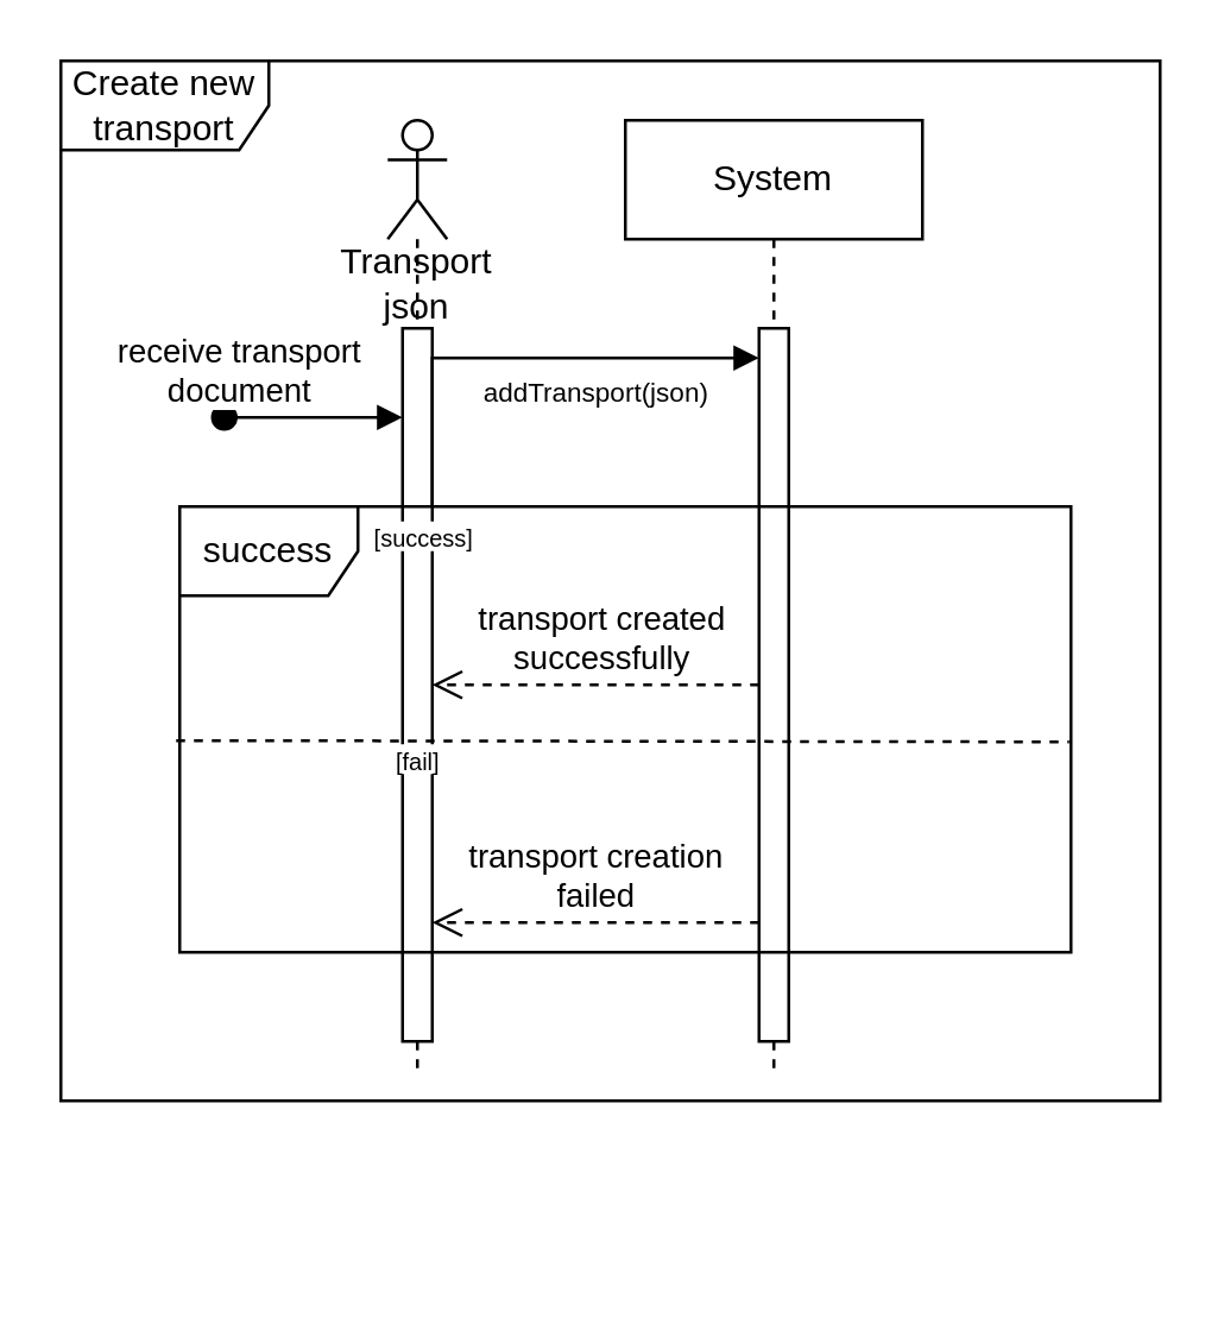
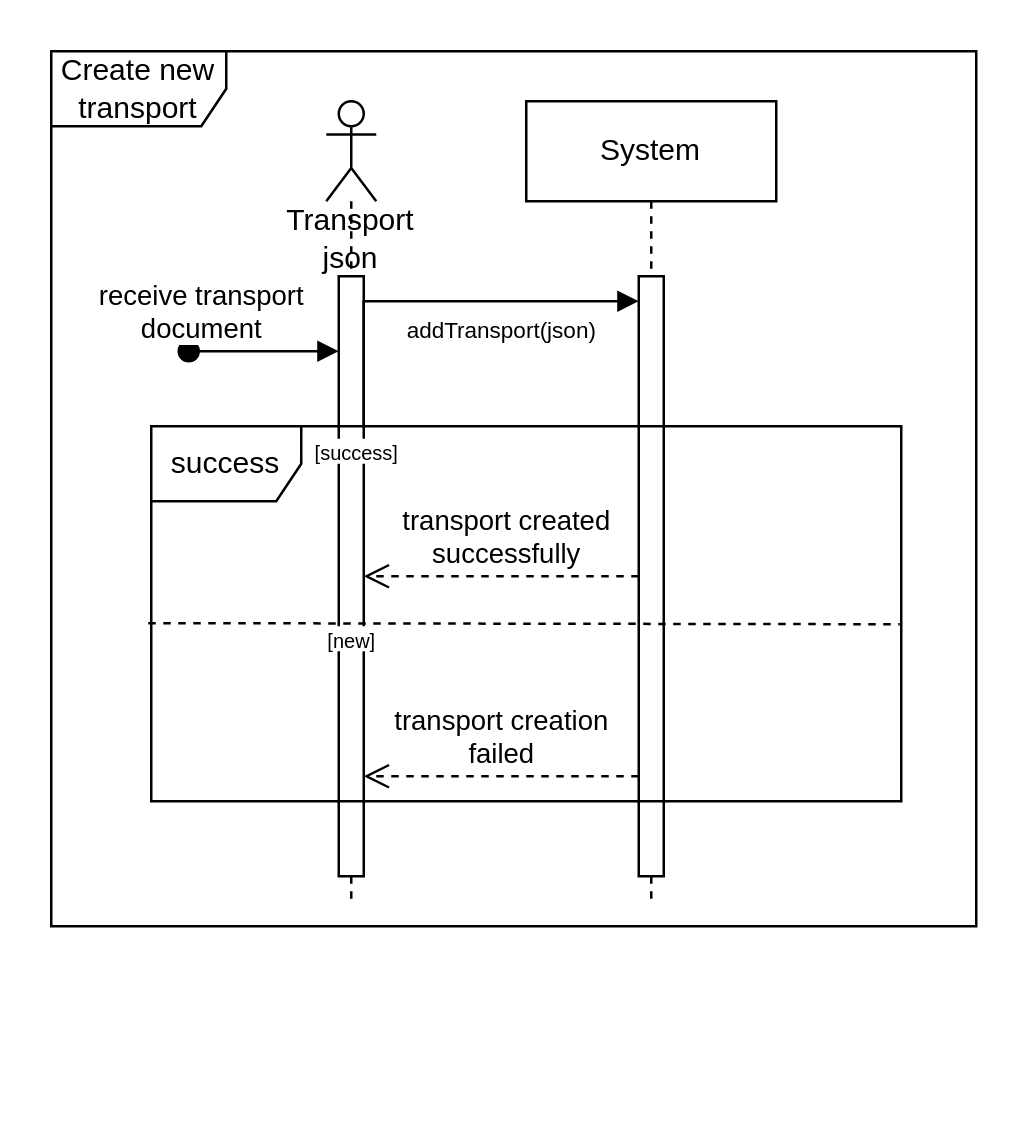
  <mxCell id="0" />
  <mxCell id="1" parent="0" />
  <mxCell id="2" value="System&lt;br&gt;" style="shape=umlLifeline;perimeter=lifelinePerimeter;whiteSpace=wrap;html=1;container=0;dropTarget=0;collapsible=0;recursiveResize=0;outlineConnect=0;portConstraint=eastwest;newEdgeStyle={&quot;edgeStyle&quot;:&quot;elbowEdgeStyle&quot;,&quot;elbow&quot;:&quot;vertical&quot;,&quot;curved&quot;:0,&quot;rounded&quot;:0};" parent="1" vertex="1"><mxGeometry x="210" y="40" width="100" height="320" as="geometry" /></mxCell>
  <mxCell id="3" value="" style="html=1;points=[];perimeter=orthogonalPerimeter;outlineConnect=0;targetShapes=umlLifeline;portConstraint=eastwest;newEdgeStyle={&quot;edgeStyle&quot;:&quot;elbowEdgeStyle&quot;,&quot;elbow&quot;:&quot;vertical&quot;,&quot;curved&quot;:0,&quot;rounded&quot;:0};" parent="2" vertex="1"><mxGeometry x="45" y="70" width="10" height="240" as="geometry" /></mxCell>
  <mxCell id="4" value="" style="shape=umlLifeline;perimeter=lifelinePerimeter;whiteSpace=wrap;html=1;container=1;dropTarget=0;collapsible=0;recursiveResize=0;outlineConnect=0;portConstraint=eastwest;newEdgeStyle={&quot;edgeStyle&quot;:&quot;elbowEdgeStyle&quot;,&quot;elbow&quot;:&quot;vertical&quot;,&quot;curved&quot;:0,&quot;rounded&quot;:0};participant=umlActor;" parent="1" vertex="1"><mxGeometry x="130" y="40" width="20" height="320" as="geometry" /></mxCell>
  <mxCell id="5" value="Create new transport" style="shape=umlFrame;whiteSpace=wrap;html=1;pointerEvents=0;width=70;height=30;" parent="1" vertex="1"><mxGeometry x="20" y="20" width="370" height="350" as="geometry" /></mxCell>
  <mxCell id="6" value="" style="html=1;points=[];perimeter=orthogonalPerimeter;outlineConnect=0;targetShapes=umlLifeline;portConstraint=eastwest;newEdgeStyle={&quot;edgeStyle&quot;:&quot;elbowEdgeStyle&quot;,&quot;elbow&quot;:&quot;vertical&quot;,&quot;curved&quot;:0,&quot;rounded&quot;:0};" parent="1" vertex="1"><mxGeometry x="135" y="110" width="10" height="240" as="geometry" /></mxCell>
  <mxCell id="7" value="receive transport &lt;br&gt;document" style="html=1;verticalAlign=bottom;startArrow=oval;startFill=1;endArrow=block;startSize=8;edgeStyle=elbowEdgeStyle;elbow=vertical;curved=0;rounded=0;" parent="1" edge="1"><mxGeometry x="-0.831" width="60" relative="1" as="geometry"><mxPoint x="75" y="140" as="sourcePoint" /><mxPoint x="135" y="140" as="targetPoint" /><mxPoint as="offset" /></mxGeometry></mxCell>
  <mxCell id="8" value="Transport&lt;br&gt;json" style="text;html=1;strokeColor=none;fillColor=none;align=center;verticalAlign=middle;whiteSpace=wrap;rounded=0;" parent="1" vertex="1"><mxGeometry x="125" y="90" width="30" height="10" as="geometry" /></mxCell>
  <mxCell id="9" value="&lt;font style=&quot;font-size: 9px;&quot;&gt;addTransport(json)&lt;/font&gt;" style="html=1;verticalAlign=bottom;endArrow=block;edgeStyle=elbowEdgeStyle;elbow=vertical;curved=0;rounded=0;" parent="1" target="3" edge="1"><mxGeometry x="0.313" y="-20" width="80" relative="1" as="geometry"><mxPoint x="145" y="170.07" as="sourcePoint" /><mxPoint x="240" y="170" as="targetPoint" /><mxPoint as="offset" /><Array as="points"><mxPoint x="220" y="120" /></Array></mxGeometry></mxCell>
  <mxCell id="10" value="transport created&lt;br&gt;successfully" style="html=1;verticalAlign=bottom;endArrow=open;dashed=1;endSize=8;edgeStyle=elbowEdgeStyle;elbow=vertical;curved=0;rounded=0;" parent="1" source="3" target="6" edge="1"><mxGeometry x="-0.041" relative="1" as="geometry"><mxPoint x="250" y="210" as="sourcePoint" /><mxPoint x="180" y="202.66" as="targetPoint" /><Array as="points"><mxPoint x="230" y="230" /><mxPoint x="210" y="220" /><mxPoint x="240" y="200" /><mxPoint x="230" y="210" /><mxPoint x="200" y="340" /><mxPoint x="220" y="210" /><mxPoint x="170" y="210" /></Array><mxPoint as="offset" /></mxGeometry></mxCell>
  <mxCell id="11" value="success" style="shape=umlFrame;whiteSpace=wrap;html=1;pointerEvents=0;swimlaneFillColor=none;gradientColor=none;" parent="1" vertex="1"><mxGeometry y="170" width="300" height="150" as="geometry" x="60" /></mxCell>
  <mxCell id="12" value="&lt;font style=&quot;font-size: 8px;&quot;&gt;[success]&lt;/font&gt;" style="text;html=1;strokeColor=none;fillColor=default;align=center;verticalAlign=middle;whiteSpace=wrap;rounded=0;" parent="1" vertex="1"><mxGeometry x="125" y="175" width="35" height="10" as="geometry" /></mxCell>
  <mxCell id="13" value="" style="endArrow=none;dashed=1;html=1;rounded=0;exitX=-0.004;exitY=0.505;exitDx=0;exitDy=0;exitPerimeter=0;entryX=0.998;entryY=0.508;entryDx=0;entryDy=0;entryPerimeter=0;" parent="1" edge="1"><mxGeometry width="50" height="50" relative="1" as="geometry"><mxPoint x="58.8" y="248.75" as="sourcePoint" /><mxPoint x="359.4" y="249.2" as="targetPoint" /></mxGeometry></mxCell>
- <mxCell id="14" value="&lt;font style=&quot;font-size: 8px;&quot;&gt;[fail]&lt;/font&gt;" style="text;html=1;strokeColor=none;fillColor=default;align=center;verticalAlign=middle;whiteSpace=wrap;rounded=0;horizontal=1;" parent="1" vertex="1"><mxGeometry x="122.5" y="250" width="35" height="10" as="geometry" /></mxCell>
+ <mxCell id="14" value="&lt;font style=&quot;font-size: 8px;&quot;&gt;[new]&lt;/font&gt;" style="text;html=1;strokeColor=none;fillColor=default;align=center;verticalAlign=middle;whiteSpace=wrap;rounded=0;horizontal=1;" parent="1" vertex="1"><mxGeometry x="122.5" y="250" width="35" height="10" as="geometry" /></mxCell>
  <mxCell id="15" value="transport creation &lt;br&gt;failed" style="html=1;verticalAlign=bottom;endArrow=open;dashed=1;endSize=8;edgeStyle=elbowEdgeStyle;elbow=vertical;curved=0;rounded=0;" parent="1" edge="1"><mxGeometry relative="1" as="geometry"><mxPoint x="255" y="310" as="sourcePoint" /><mxPoint x="145" y="310" as="targetPoint" /><Array as="points"><mxPoint x="210" y="310" /><mxPoint x="240" y="290" /><mxPoint x="230" y="300" /><mxPoint x="200" y="430" /><mxPoint x="220" y="300" /><mxPoint x="170" y="300" /></Array><mxPoint as="offset" /></mxGeometry></mxCell>
